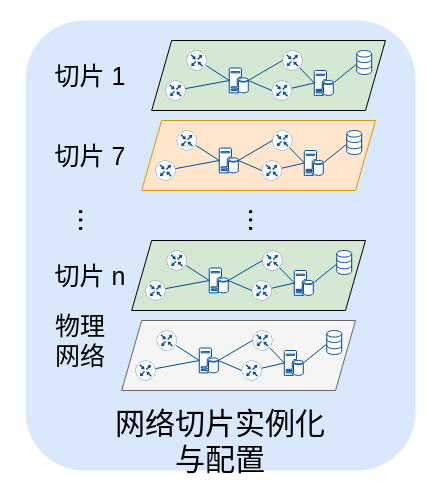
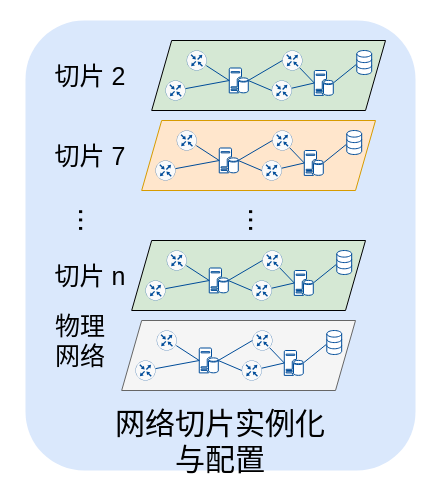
  <mxCell id="0" />
  <mxCell id="1" parent="0" />
  <mxCell id="2" value="" style="group" vertex="1" connectable="0" parent="1"><mxGeometry x="25" y="20" width="390" height="450" as="geometry" /></mxCell>
  <mxCell id="3" value="" style="rounded=1;whiteSpace=wrap;html=1;labelBackgroundColor=#5C9BD5;strokeColor=none;strokeWidth=1;fontSize=25;fillColor=#dae8fc;" vertex="1" parent="2"><mxGeometry width="390" height="450" as="geometry" /></mxCell>
  <mxCell id="4" value="" style="group" vertex="1" connectable="0" parent="2"><mxGeometry x="110" y="30" width="250" height="340" as="geometry" /></mxCell>
  <mxCell id="5" value="" style="group" vertex="1" connectable="0" parent="4"><mxGeometry x="30" width="220" height="60" as="geometry" /></mxCell>
  <mxCell id="6" value="" style="shape=parallelogram;perimeter=parallelogramPerimeter;whiteSpace=wrap;html=1;fixedSize=1;strokeColor=#000000;strokeWidth=1;fillColor=#d5e8d4;" vertex="1" parent="5"><mxGeometry x="-13.82" y="-10" width="233.82" height="70" as="geometry" /></mxCell>
  <mxCell id="7" value="" style="sketch=0;points=[[0.5,0,0],[1,0.5,0],[0.5,1,0],[0,0.5,0],[0.145,0.145,0],[0.856,0.145,0],[0.855,0.856,0],[0.145,0.855,0]];verticalLabelPosition=bottom;html=1;verticalAlign=top;aspect=fixed;align=center;pointerEvents=1;shape=mxgraph.cisco19.rect;prIcon=router;fillColor=#FAFAFA;strokeColor=#004C99;" vertex="1" parent="5"><mxGeometry x="21.256" width="20" height="20" as="geometry" /></mxCell>
  <mxCell id="8" value="" style="sketch=0;points=[[0.5,0,0],[1,0.5,0],[0.5,1,0],[0,0.5,0],[0.145,0.145,0],[0.856,0.145,0],[0.855,0.856,0],[0.145,0.855,0]];verticalLabelPosition=bottom;html=1;verticalAlign=top;aspect=fixed;align=center;pointerEvents=1;shape=mxgraph.cisco19.rect;prIcon=router;fillColor=#FAFAFA;strokeColor=#004C99;" vertex="1" parent="5"><mxGeometry y="30" width="20" height="20" as="geometry" /></mxCell>
  <mxCell id="9" value="" style="sketch=0;points=[[0.5,0,0],[1,0.5,0],[0.5,1,0],[0,0.5,0],[0.145,0.145,0],[0.856,0.145,0],[0.855,0.856,0],[0.145,0.855,0]];verticalLabelPosition=bottom;html=1;verticalAlign=top;aspect=fixed;align=center;pointerEvents=1;shape=mxgraph.cisco19.rect;prIcon=router;fillColor=#FAFAFA;strokeColor=#004C99;" vertex="1" parent="5"><mxGeometry x="116.908" width="20" height="20" as="geometry" /></mxCell>
  <mxCell id="10" value="" style="sketch=0;points=[[0.5,0,0],[1,0.5,0],[0.5,1,0],[0,0.5,0],[0.145,0.145,0],[0.856,0.145,0],[0.855,0.856,0],[0.145,0.855,0]];verticalLabelPosition=bottom;html=1;verticalAlign=top;aspect=fixed;align=center;pointerEvents=1;shape=mxgraph.cisco19.rect;prIcon=router;fillColor=#FAFAFA;strokeColor=#004C99;" vertex="1" parent="5"><mxGeometry x="106.28" y="30" width="20" height="20" as="geometry" /></mxCell>
  <mxCell id="11" style="edgeStyle=none;rounded=0;orthogonalLoop=1;jettySize=auto;html=1;entryX=0;entryY=0.5;entryDx=0;entryDy=0;entryPerimeter=0;strokeColor=#004C99;endArrow=none;endFill=0;exitX=1;exitY=0.5;exitDx=0;exitDy=0;exitPerimeter=0;" edge="1" parent="5" source="13" target="9"><mxGeometry relative="1" as="geometry" /></mxCell>
  <mxCell id="12" style="edgeStyle=none;rounded=0;orthogonalLoop=1;jettySize=auto;html=1;entryX=0;entryY=0.5;entryDx=0;entryDy=0;entryPerimeter=0;strokeColor=#004C99;endArrow=none;endFill=0;exitX=1;exitY=0.5;exitDx=0;exitDy=0;exitPerimeter=0;" edge="1" parent="5" source="13" target="10"><mxGeometry relative="1" as="geometry" /></mxCell>
  <mxCell id="13" value="" style="sketch=0;aspect=fixed;pointerEvents=1;shadow=0;dashed=0;html=1;strokeColor=#004C99;labelPosition=center;verticalLabelPosition=bottom;verticalAlign=top;align=center;fillColor=#FFFFFF;shape=mxgraph.mscae.enterprise.database_server" vertex="1" parent="5"><mxGeometry x="63.768" y="17.5" width="19" height="25" as="geometry" /></mxCell>
  <mxCell id="14" style="rounded=0;orthogonalLoop=1;jettySize=auto;html=1;entryX=0;entryY=0.5;entryDx=0;entryDy=0;entryPerimeter=0;endArrow=none;endFill=0;strokeColor=#004C99;exitX=0.978;exitY=0.757;exitDx=0;exitDy=0;exitPerimeter=0;" edge="1" parent="5" source="7" target="13"><mxGeometry relative="1" as="geometry" /></mxCell>
  <mxCell id="15" style="edgeStyle=none;rounded=0;orthogonalLoop=1;jettySize=auto;html=1;entryX=0;entryY=0.5;entryDx=0;entryDy=0;entryPerimeter=0;strokeColor=#004C99;endArrow=none;endFill=0;" edge="1" parent="5" source="8" target="13"><mxGeometry relative="1" as="geometry" /></mxCell>
  <mxCell id="16" value="" style="html=1;verticalLabelPosition=bottom;align=center;labelBackgroundColor=#ffffff;verticalAlign=top;strokeWidth=1;strokeColor=#004C99;shadow=0;dashed=0;shape=mxgraph.ios7.icons.data;fillColor=#FFFFFF;" vertex="1" parent="5"><mxGeometry x="191.304" width="14.879" height="24" as="geometry" /></mxCell>
  <mxCell id="17" style="edgeStyle=none;rounded=0;orthogonalLoop=1;jettySize=auto;html=1;entryX=-0.023;entryY=0.576;entryDx=0;entryDy=0;entryPerimeter=0;strokeColor=#004C99;endArrow=none;endFill=0;exitX=1;exitY=0.5;exitDx=0;exitDy=0;exitPerimeter=0;" edge="1" parent="5" source="18" target="16"><mxGeometry relative="1" as="geometry" /></mxCell>
  <mxCell id="18" value="" style="sketch=0;aspect=fixed;pointerEvents=1;shadow=0;dashed=0;html=1;strokeColor=#004C99;labelPosition=center;verticalLabelPosition=bottom;verticalAlign=top;align=center;fillColor=#FFFFFF;shape=mxgraph.mscae.enterprise.database_server" vertex="1" parent="5"><mxGeometry x="148.792" y="20" width="19" height="25" as="geometry" /></mxCell>
  <mxCell id="19" style="edgeStyle=none;rounded=0;orthogonalLoop=1;jettySize=auto;html=1;entryX=0;entryY=0.5;entryDx=0;entryDy=0;entryPerimeter=0;strokeColor=#004C99;endArrow=none;endFill=0;exitX=0.855;exitY=0.856;exitDx=0;exitDy=0;exitPerimeter=0;" edge="1" parent="5" source="9" target="18"><mxGeometry relative="1" as="geometry" /></mxCell>
  <mxCell id="20" style="edgeStyle=none;rounded=0;orthogonalLoop=1;jettySize=auto;html=1;entryX=0;entryY=0.5;entryDx=0;entryDy=0;entryPerimeter=0;strokeColor=#004C99;endArrow=none;endFill=0;" edge="1" parent="5" source="10" target="18"><mxGeometry relative="1" as="geometry" /></mxCell>
  <mxCell id="21" value="" style="group" vertex="1" connectable="0" parent="4"><mxGeometry x="10" y="200" width="220" height="60" as="geometry" /></mxCell>
  <mxCell id="22" value="" style="shape=parallelogram;perimeter=parallelogramPerimeter;whiteSpace=wrap;html=1;fixedSize=1;strokeColor=#000000;strokeWidth=1;fillColor=#d5e8d4;" vertex="1" parent="21"><mxGeometry x="-13.82" y="-10" width="233.82" height="70" as="geometry" /></mxCell>
  <mxCell id="23" value="" style="sketch=0;points=[[0.5,0,0],[1,0.5,0],[0.5,1,0],[0,0.5,0],[0.145,0.145,0],[0.856,0.145,0],[0.855,0.856,0],[0.145,0.855,0]];verticalLabelPosition=bottom;html=1;verticalAlign=top;aspect=fixed;align=center;pointerEvents=1;shape=mxgraph.cisco19.rect;prIcon=router;fillColor=#FAFAFA;strokeColor=#004C99;" vertex="1" parent="21"><mxGeometry x="21.256" width="20" height="20" as="geometry" /></mxCell>
  <mxCell id="24" value="" style="sketch=0;points=[[0.5,0,0],[1,0.5,0],[0.5,1,0],[0,0.5,0],[0.145,0.145,0],[0.856,0.145,0],[0.855,0.856,0],[0.145,0.855,0]];verticalLabelPosition=bottom;html=1;verticalAlign=top;aspect=fixed;align=center;pointerEvents=1;shape=mxgraph.cisco19.rect;prIcon=router;fillColor=#FAFAFA;strokeColor=#004C99;" vertex="1" parent="21"><mxGeometry y="30" width="20" height="20" as="geometry" /></mxCell>
  <mxCell id="25" value="" style="sketch=0;points=[[0.5,0,0],[1,0.5,0],[0.5,1,0],[0,0.5,0],[0.145,0.145,0],[0.856,0.145,0],[0.855,0.856,0],[0.145,0.855,0]];verticalLabelPosition=bottom;html=1;verticalAlign=top;aspect=fixed;align=center;pointerEvents=1;shape=mxgraph.cisco19.rect;prIcon=router;fillColor=#FAFAFA;strokeColor=#004C99;" vertex="1" parent="21"><mxGeometry x="116.908" width="20" height="20" as="geometry" /></mxCell>
  <mxCell id="26" value="" style="sketch=0;points=[[0.5,0,0],[1,0.5,0],[0.5,1,0],[0,0.5,0],[0.145,0.145,0],[0.856,0.145,0],[0.855,0.856,0],[0.145,0.855,0]];verticalLabelPosition=bottom;html=1;verticalAlign=top;aspect=fixed;align=center;pointerEvents=1;shape=mxgraph.cisco19.rect;prIcon=router;fillColor=#FAFAFA;strokeColor=#004C99;" vertex="1" parent="21"><mxGeometry x="106.28" y="30" width="20" height="20" as="geometry" /></mxCell>
  <mxCell id="27" style="edgeStyle=none;rounded=0;orthogonalLoop=1;jettySize=auto;html=1;entryX=0;entryY=0.5;entryDx=0;entryDy=0;entryPerimeter=0;strokeColor=#004C99;endArrow=none;endFill=0;exitX=1;exitY=0.5;exitDx=0;exitDy=0;exitPerimeter=0;" edge="1" parent="21" source="29" target="25"><mxGeometry relative="1" as="geometry" /></mxCell>
  <mxCell id="28" style="edgeStyle=none;rounded=0;orthogonalLoop=1;jettySize=auto;html=1;entryX=0;entryY=0.5;entryDx=0;entryDy=0;entryPerimeter=0;strokeColor=#004C99;endArrow=none;endFill=0;exitX=1;exitY=0.5;exitDx=0;exitDy=0;exitPerimeter=0;" edge="1" parent="21" source="29" target="26"><mxGeometry relative="1" as="geometry" /></mxCell>
  <mxCell id="29" value="" style="sketch=0;aspect=fixed;pointerEvents=1;shadow=0;dashed=0;html=1;strokeColor=#004C99;labelPosition=center;verticalLabelPosition=bottom;verticalAlign=top;align=center;fillColor=#FFFFFF;shape=mxgraph.mscae.enterprise.database_server" vertex="1" parent="21"><mxGeometry x="63.768" y="17.5" width="19" height="25" as="geometry" /></mxCell>
  <mxCell id="30" style="rounded=0;orthogonalLoop=1;jettySize=auto;html=1;entryX=0;entryY=0.5;entryDx=0;entryDy=0;entryPerimeter=0;endArrow=none;endFill=0;strokeColor=#004C99;exitX=0.978;exitY=0.757;exitDx=0;exitDy=0;exitPerimeter=0;" edge="1" parent="21" source="23" target="29"><mxGeometry relative="1" as="geometry" /></mxCell>
  <mxCell id="31" style="edgeStyle=none;rounded=0;orthogonalLoop=1;jettySize=auto;html=1;entryX=0;entryY=0.5;entryDx=0;entryDy=0;entryPerimeter=0;strokeColor=#004C99;endArrow=none;endFill=0;" edge="1" parent="21" source="24" target="29"><mxGeometry relative="1" as="geometry" /></mxCell>
  <mxCell id="32" value="" style="html=1;verticalLabelPosition=bottom;align=center;labelBackgroundColor=#ffffff;verticalAlign=top;strokeWidth=1;strokeColor=#004C99;shadow=0;dashed=0;shape=mxgraph.ios7.icons.data;fillColor=#FFFFFF;" vertex="1" parent="21"><mxGeometry x="191.304" width="14.879" height="24" as="geometry" /></mxCell>
  <mxCell id="33" style="edgeStyle=none;rounded=0;orthogonalLoop=1;jettySize=auto;html=1;entryX=-0.023;entryY=0.576;entryDx=0;entryDy=0;entryPerimeter=0;strokeColor=#004C99;endArrow=none;endFill=0;exitX=1;exitY=0.5;exitDx=0;exitDy=0;exitPerimeter=0;" edge="1" parent="21" source="34" target="32"><mxGeometry relative="1" as="geometry" /></mxCell>
  <mxCell id="34" value="" style="sketch=0;aspect=fixed;pointerEvents=1;shadow=0;dashed=0;html=1;strokeColor=#004C99;labelPosition=center;verticalLabelPosition=bottom;verticalAlign=top;align=center;fillColor=#FFFFFF;shape=mxgraph.mscae.enterprise.database_server" vertex="1" parent="21"><mxGeometry x="148.792" y="20" width="19" height="25" as="geometry" /></mxCell>
  <mxCell id="35" style="edgeStyle=none;rounded=0;orthogonalLoop=1;jettySize=auto;html=1;entryX=0;entryY=0.5;entryDx=0;entryDy=0;entryPerimeter=0;strokeColor=#004C99;endArrow=none;endFill=0;exitX=0.855;exitY=0.856;exitDx=0;exitDy=0;exitPerimeter=0;" edge="1" parent="21" source="25" target="34"><mxGeometry relative="1" as="geometry" /></mxCell>
  <mxCell id="36" style="edgeStyle=none;rounded=0;orthogonalLoop=1;jettySize=auto;html=1;entryX=0;entryY=0.5;entryDx=0;entryDy=0;entryPerimeter=0;strokeColor=#004C99;endArrow=none;endFill=0;" edge="1" parent="21" source="26" target="34"><mxGeometry relative="1" as="geometry" /></mxCell>
  <mxCell id="37" value="" style="group" vertex="1" connectable="0" parent="4"><mxGeometry y="280" width="220" height="60" as="geometry" /></mxCell>
  <mxCell id="38" value="" style="shape=parallelogram;perimeter=parallelogramPerimeter;whiteSpace=wrap;html=1;fixedSize=1;strokeColor=#666666;strokeWidth=1;fillColor=#f5f5f5;fontColor=#333333;" vertex="1" parent="37"><mxGeometry x="-13.82" y="-10" width="233.82" height="70" as="geometry" /></mxCell>
  <mxCell id="39" value="" style="sketch=0;points=[[0.5,0,0],[1,0.5,0],[0.5,1,0],[0,0.5,0],[0.145,0.145,0],[0.856,0.145,0],[0.855,0.856,0],[0.145,0.855,0]];verticalLabelPosition=bottom;html=1;verticalAlign=top;aspect=fixed;align=center;pointerEvents=1;shape=mxgraph.cisco19.rect;prIcon=router;fillColor=#FAFAFA;strokeColor=#004C99;" vertex="1" parent="37"><mxGeometry x="21.256" width="20" height="20" as="geometry" /></mxCell>
  <mxCell id="40" value="" style="sketch=0;points=[[0.5,0,0],[1,0.5,0],[0.5,1,0],[0,0.5,0],[0.145,0.145,0],[0.856,0.145,0],[0.855,0.856,0],[0.145,0.855,0]];verticalLabelPosition=bottom;html=1;verticalAlign=top;aspect=fixed;align=center;pointerEvents=1;shape=mxgraph.cisco19.rect;prIcon=router;fillColor=#FAFAFA;strokeColor=#004C99;" vertex="1" parent="37"><mxGeometry y="30" width="20" height="20" as="geometry" /></mxCell>
  <mxCell id="41" value="" style="sketch=0;points=[[0.5,0,0],[1,0.5,0],[0.5,1,0],[0,0.5,0],[0.145,0.145,0],[0.856,0.145,0],[0.855,0.856,0],[0.145,0.855,0]];verticalLabelPosition=bottom;html=1;verticalAlign=top;aspect=fixed;align=center;pointerEvents=1;shape=mxgraph.cisco19.rect;prIcon=router;fillColor=#FAFAFA;strokeColor=#004C99;" vertex="1" parent="37"><mxGeometry x="116.908" width="20" height="20" as="geometry" /></mxCell>
  <mxCell id="42" value="" style="sketch=0;points=[[0.5,0,0],[1,0.5,0],[0.5,1,0],[0,0.5,0],[0.145,0.145,0],[0.856,0.145,0],[0.855,0.856,0],[0.145,0.855,0]];verticalLabelPosition=bottom;html=1;verticalAlign=top;aspect=fixed;align=center;pointerEvents=1;shape=mxgraph.cisco19.rect;prIcon=router;fillColor=#FAFAFA;strokeColor=#004C99;" vertex="1" parent="37"><mxGeometry x="106.28" y="30" width="20" height="20" as="geometry" /></mxCell>
  <mxCell id="43" style="edgeStyle=none;rounded=0;orthogonalLoop=1;jettySize=auto;html=1;entryX=0;entryY=0.5;entryDx=0;entryDy=0;entryPerimeter=0;strokeColor=#004C99;endArrow=none;endFill=0;exitX=1;exitY=0.5;exitDx=0;exitDy=0;exitPerimeter=0;" edge="1" parent="37" source="45" target="41"><mxGeometry relative="1" as="geometry" /></mxCell>
  <mxCell id="44" style="edgeStyle=none;rounded=0;orthogonalLoop=1;jettySize=auto;html=1;entryX=0;entryY=0.5;entryDx=0;entryDy=0;entryPerimeter=0;strokeColor=#004C99;endArrow=none;endFill=0;exitX=1;exitY=0.5;exitDx=0;exitDy=0;exitPerimeter=0;" edge="1" parent="37" source="45" target="42"><mxGeometry relative="1" as="geometry" /></mxCell>
  <mxCell id="45" value="" style="sketch=0;aspect=fixed;pointerEvents=1;shadow=0;dashed=0;html=1;strokeColor=#004C99;labelPosition=center;verticalLabelPosition=bottom;verticalAlign=top;align=center;fillColor=#FFFFFF;shape=mxgraph.mscae.enterprise.database_server" vertex="1" parent="37"><mxGeometry x="63.768" y="17.5" width="19" height="25" as="geometry" /></mxCell>
  <mxCell id="46" style="rounded=0;orthogonalLoop=1;jettySize=auto;html=1;entryX=0;entryY=0.5;entryDx=0;entryDy=0;entryPerimeter=0;endArrow=none;endFill=0;strokeColor=#004C99;exitX=0.978;exitY=0.757;exitDx=0;exitDy=0;exitPerimeter=0;" edge="1" parent="37" source="39" target="45"><mxGeometry relative="1" as="geometry" /></mxCell>
  <mxCell id="47" style="edgeStyle=none;rounded=0;orthogonalLoop=1;jettySize=auto;html=1;entryX=0;entryY=0.5;entryDx=0;entryDy=0;entryPerimeter=0;strokeColor=#004C99;endArrow=none;endFill=0;" edge="1" parent="37" source="40" target="45"><mxGeometry relative="1" as="geometry" /></mxCell>
  <mxCell id="48" value="" style="html=1;verticalLabelPosition=bottom;align=center;labelBackgroundColor=#ffffff;verticalAlign=top;strokeWidth=1;strokeColor=#004C99;shadow=0;dashed=0;shape=mxgraph.ios7.icons.data;fillColor=#FFFFFF;" vertex="1" parent="37"><mxGeometry x="191.304" width="14.879" height="24" as="geometry" /></mxCell>
  <mxCell id="49" style="edgeStyle=none;rounded=0;orthogonalLoop=1;jettySize=auto;html=1;entryX=-0.023;entryY=0.576;entryDx=0;entryDy=0;entryPerimeter=0;strokeColor=#004C99;endArrow=none;endFill=0;exitX=1;exitY=0.5;exitDx=0;exitDy=0;exitPerimeter=0;" edge="1" parent="37" source="50" target="48"><mxGeometry relative="1" as="geometry" /></mxCell>
  <mxCell id="50" value="" style="sketch=0;aspect=fixed;pointerEvents=1;shadow=0;dashed=0;html=1;strokeColor=#004C99;labelPosition=center;verticalLabelPosition=bottom;verticalAlign=top;align=center;fillColor=#FFFFFF;shape=mxgraph.mscae.enterprise.database_server" vertex="1" parent="37"><mxGeometry x="148.792" y="20" width="19" height="25" as="geometry" /></mxCell>
  <mxCell id="51" style="edgeStyle=none;rounded=0;orthogonalLoop=1;jettySize=auto;html=1;entryX=0;entryY=0.5;entryDx=0;entryDy=0;entryPerimeter=0;strokeColor=#004C99;endArrow=none;endFill=0;exitX=0.855;exitY=0.856;exitDx=0;exitDy=0;exitPerimeter=0;" edge="1" parent="37" source="41" target="50"><mxGeometry relative="1" as="geometry" /></mxCell>
  <mxCell id="52" style="edgeStyle=none;rounded=0;orthogonalLoop=1;jettySize=auto;html=1;entryX=0;entryY=0.5;entryDx=0;entryDy=0;entryPerimeter=0;strokeColor=#004C99;endArrow=none;endFill=0;" edge="1" parent="37" source="42" target="50"><mxGeometry relative="1" as="geometry" /></mxCell>
  <mxCell id="53" value="" style="group" vertex="1" connectable="0" parent="4"><mxGeometry x="20" y="80" width="220" height="60" as="geometry" /></mxCell>
  <mxCell id="54" value="" style="shape=parallelogram;perimeter=parallelogramPerimeter;whiteSpace=wrap;html=1;fixedSize=1;strokeColor=#d79b00;strokeWidth=1;fillColor=#ffe6cc;" vertex="1" parent="53"><mxGeometry x="-13.82" y="-10" width="233.82" height="70" as="geometry" /></mxCell>
  <mxCell id="55" value="" style="sketch=0;points=[[0.5,0,0],[1,0.5,0],[0.5,1,0],[0,0.5,0],[0.145,0.145,0],[0.856,0.145,0],[0.855,0.856,0],[0.145,0.855,0]];verticalLabelPosition=bottom;html=1;verticalAlign=top;aspect=fixed;align=center;pointerEvents=1;shape=mxgraph.cisco19.rect;prIcon=router;fillColor=#FAFAFA;strokeColor=#004C99;" vertex="1" parent="53"><mxGeometry x="21.256" width="20" height="20" as="geometry" /></mxCell>
  <mxCell id="56" value="" style="sketch=0;points=[[0.5,0,0],[1,0.5,0],[0.5,1,0],[0,0.5,0],[0.145,0.145,0],[0.856,0.145,0],[0.855,0.856,0],[0.145,0.855,0]];verticalLabelPosition=bottom;html=1;verticalAlign=top;aspect=fixed;align=center;pointerEvents=1;shape=mxgraph.cisco19.rect;prIcon=router;fillColor=#FAFAFA;strokeColor=#004C99;" vertex="1" parent="53"><mxGeometry y="30" width="20" height="20" as="geometry" /></mxCell>
  <mxCell id="57" value="" style="sketch=0;points=[[0.5,0,0],[1,0.5,0],[0.5,1,0],[0,0.5,0],[0.145,0.145,0],[0.856,0.145,0],[0.855,0.856,0],[0.145,0.855,0]];verticalLabelPosition=bottom;html=1;verticalAlign=top;aspect=fixed;align=center;pointerEvents=1;shape=mxgraph.cisco19.rect;prIcon=router;fillColor=#FAFAFA;strokeColor=#004C99;" vertex="1" parent="53"><mxGeometry x="116.908" width="20" height="20" as="geometry" /></mxCell>
  <mxCell id="58" value="" style="sketch=0;points=[[0.5,0,0],[1,0.5,0],[0.5,1,0],[0,0.5,0],[0.145,0.145,0],[0.856,0.145,0],[0.855,0.856,0],[0.145,0.855,0]];verticalLabelPosition=bottom;html=1;verticalAlign=top;aspect=fixed;align=center;pointerEvents=1;shape=mxgraph.cisco19.rect;prIcon=router;fillColor=#FAFAFA;strokeColor=#004C99;" vertex="1" parent="53"><mxGeometry x="106.28" y="30" width="20" height="20" as="geometry" /></mxCell>
  <mxCell id="59" style="edgeStyle=none;rounded=0;orthogonalLoop=1;jettySize=auto;html=1;entryX=0;entryY=0.5;entryDx=0;entryDy=0;entryPerimeter=0;strokeColor=#004C99;endArrow=none;endFill=0;exitX=1;exitY=0.5;exitDx=0;exitDy=0;exitPerimeter=0;" edge="1" parent="53" source="61" target="57"><mxGeometry relative="1" as="geometry" /></mxCell>
  <mxCell id="60" style="edgeStyle=none;rounded=0;orthogonalLoop=1;jettySize=auto;html=1;entryX=0;entryY=0.5;entryDx=0;entryDy=0;entryPerimeter=0;strokeColor=#004C99;endArrow=none;endFill=0;exitX=1;exitY=0.5;exitDx=0;exitDy=0;exitPerimeter=0;" edge="1" parent="53" source="61" target="58"><mxGeometry relative="1" as="geometry" /></mxCell>
  <mxCell id="61" value="" style="sketch=0;aspect=fixed;pointerEvents=1;shadow=0;dashed=0;html=1;strokeColor=#004C99;labelPosition=center;verticalLabelPosition=bottom;verticalAlign=top;align=center;fillColor=#FFFFFF;shape=mxgraph.mscae.enterprise.database_server" vertex="1" parent="53"><mxGeometry x="63.768" y="17.5" width="19" height="25" as="geometry" /></mxCell>
  <mxCell id="62" style="rounded=0;orthogonalLoop=1;jettySize=auto;html=1;entryX=0;entryY=0.5;entryDx=0;entryDy=0;entryPerimeter=0;endArrow=none;endFill=0;strokeColor=#004C99;exitX=0.978;exitY=0.757;exitDx=0;exitDy=0;exitPerimeter=0;" edge="1" parent="53" source="55" target="61"><mxGeometry relative="1" as="geometry" /></mxCell>
  <mxCell id="63" style="edgeStyle=none;rounded=0;orthogonalLoop=1;jettySize=auto;html=1;entryX=0;entryY=0.5;entryDx=0;entryDy=0;entryPerimeter=0;strokeColor=#004C99;endArrow=none;endFill=0;" edge="1" parent="53" source="56" target="61"><mxGeometry relative="1" as="geometry" /></mxCell>
  <mxCell id="64" value="" style="html=1;verticalLabelPosition=bottom;align=center;labelBackgroundColor=#ffffff;verticalAlign=top;strokeWidth=1;strokeColor=#004C99;shadow=0;dashed=0;shape=mxgraph.ios7.icons.data;fillColor=#FFFFFF;" vertex="1" parent="53"><mxGeometry x="191.304" width="14.879" height="24" as="geometry" /></mxCell>
  <mxCell id="65" style="edgeStyle=none;rounded=0;orthogonalLoop=1;jettySize=auto;html=1;entryX=-0.023;entryY=0.576;entryDx=0;entryDy=0;entryPerimeter=0;strokeColor=#004C99;endArrow=none;endFill=0;exitX=1;exitY=0.5;exitDx=0;exitDy=0;exitPerimeter=0;" edge="1" parent="53" source="66" target="64"><mxGeometry relative="1" as="geometry" /></mxCell>
  <mxCell id="66" value="" style="sketch=0;aspect=fixed;pointerEvents=1;shadow=0;dashed=0;html=1;strokeColor=#004C99;labelPosition=center;verticalLabelPosition=bottom;verticalAlign=top;align=center;fillColor=#FFFFFF;shape=mxgraph.mscae.enterprise.database_server" vertex="1" parent="53"><mxGeometry x="148.792" y="20" width="19" height="25" as="geometry" /></mxCell>
  <mxCell id="67" style="edgeStyle=none;rounded=0;orthogonalLoop=1;jettySize=auto;html=1;entryX=0;entryY=0.5;entryDx=0;entryDy=0;entryPerimeter=0;strokeColor=#004C99;endArrow=none;endFill=0;exitX=0.855;exitY=0.856;exitDx=0;exitDy=0;exitPerimeter=0;" edge="1" parent="53" source="57" target="66"><mxGeometry relative="1" as="geometry" /></mxCell>
  <mxCell id="68" style="edgeStyle=none;rounded=0;orthogonalLoop=1;jettySize=auto;html=1;entryX=0;entryY=0.5;entryDx=0;entryDy=0;entryPerimeter=0;strokeColor=#004C99;endArrow=none;endFill=0;" edge="1" parent="53" source="58" target="66"><mxGeometry relative="1" as="geometry" /></mxCell>
  <mxCell id="69" value="..." style="text;strokeColor=none;align=center;fillColor=none;html=1;verticalAlign=middle;whiteSpace=wrap;rounded=0;fontSize=30;rotation=90;" vertex="1" parent="4"><mxGeometry x="95" y="153.13" width="60" height="33.75" as="geometry" /></mxCell>
  <mxCell id="70" value="物理网络" style="text;strokeColor=none;align=center;fillColor=none;html=1;verticalAlign=middle;whiteSpace=wrap;rounded=0;fontSize=25;" vertex="1" parent="2"><mxGeometry x="20" y="305" width="70" height="30" as="geometry" /></mxCell>
  <mxCell id="71" value="..." style="text;strokeColor=none;align=center;fillColor=none;html=1;verticalAlign=middle;whiteSpace=wrap;rounded=0;fontSize=30;rotation=90;" vertex="1" parent="2"><mxGeometry x="35" y="185" width="60" height="30" as="geometry" /></mxCell>
  <mxCell id="72" value="网络切片实例化与配置" style="text;strokeColor=none;align=center;fillColor=none;html=1;verticalAlign=middle;whiteSpace=wrap;rounded=0;fontSize=30;" vertex="1" parent="2"><mxGeometry x="85" y="404.25" width="220" height="33.75" as="geometry" /></mxCell>
- <mxCell id="73" value="切片 1" style="text;strokeColor=none;align=center;fillColor=none;html=1;verticalAlign=middle;whiteSpace=wrap;rounded=0;fontSize=25;" vertex="1" parent="2"><mxGeometry x="-5" y="40" width="140" height="30" as="geometry" /></mxCell>
+ <mxCell id="73" value="切片 2" style="text;strokeColor=none;align=center;fillColor=none;html=1;verticalAlign=middle;whiteSpace=wrap;rounded=0;fontSize=25;" vertex="1" parent="2"><mxGeometry x="-5" y="40" width="140" height="30" as="geometry" /></mxCell>
  <mxCell id="74" value="&lt;font style=&quot;vertical-align: inherit;&quot;&gt;&lt;font style=&quot;vertical-align: inherit;&quot;&gt;&lt;font style=&quot;vertical-align: inherit;&quot;&gt;&lt;font style=&quot;vertical-align: inherit;&quot;&gt;切片 7&lt;/font&gt;&lt;/font&gt;&lt;/font&gt;&lt;/font&gt;" style="text;strokeColor=none;align=center;fillColor=none;html=1;verticalAlign=middle;whiteSpace=wrap;rounded=0;fontSize=25;" vertex="1" parent="2"><mxGeometry x="-5" y="120" width="140" height="30" as="geometry" /></mxCell>
  <mxCell id="75" value="&lt;font style=&quot;vertical-align: inherit;&quot;&gt;&lt;font style=&quot;vertical-align: inherit;&quot;&gt;切片 n&lt;/font&gt;&lt;/font&gt;" style="text;strokeColor=none;align=center;fillColor=none;html=1;verticalAlign=middle;whiteSpace=wrap;rounded=0;fontSize=25;" vertex="1" parent="2"><mxGeometry x="-5" y="240" width="140" height="30" as="geometry" /></mxCell>
